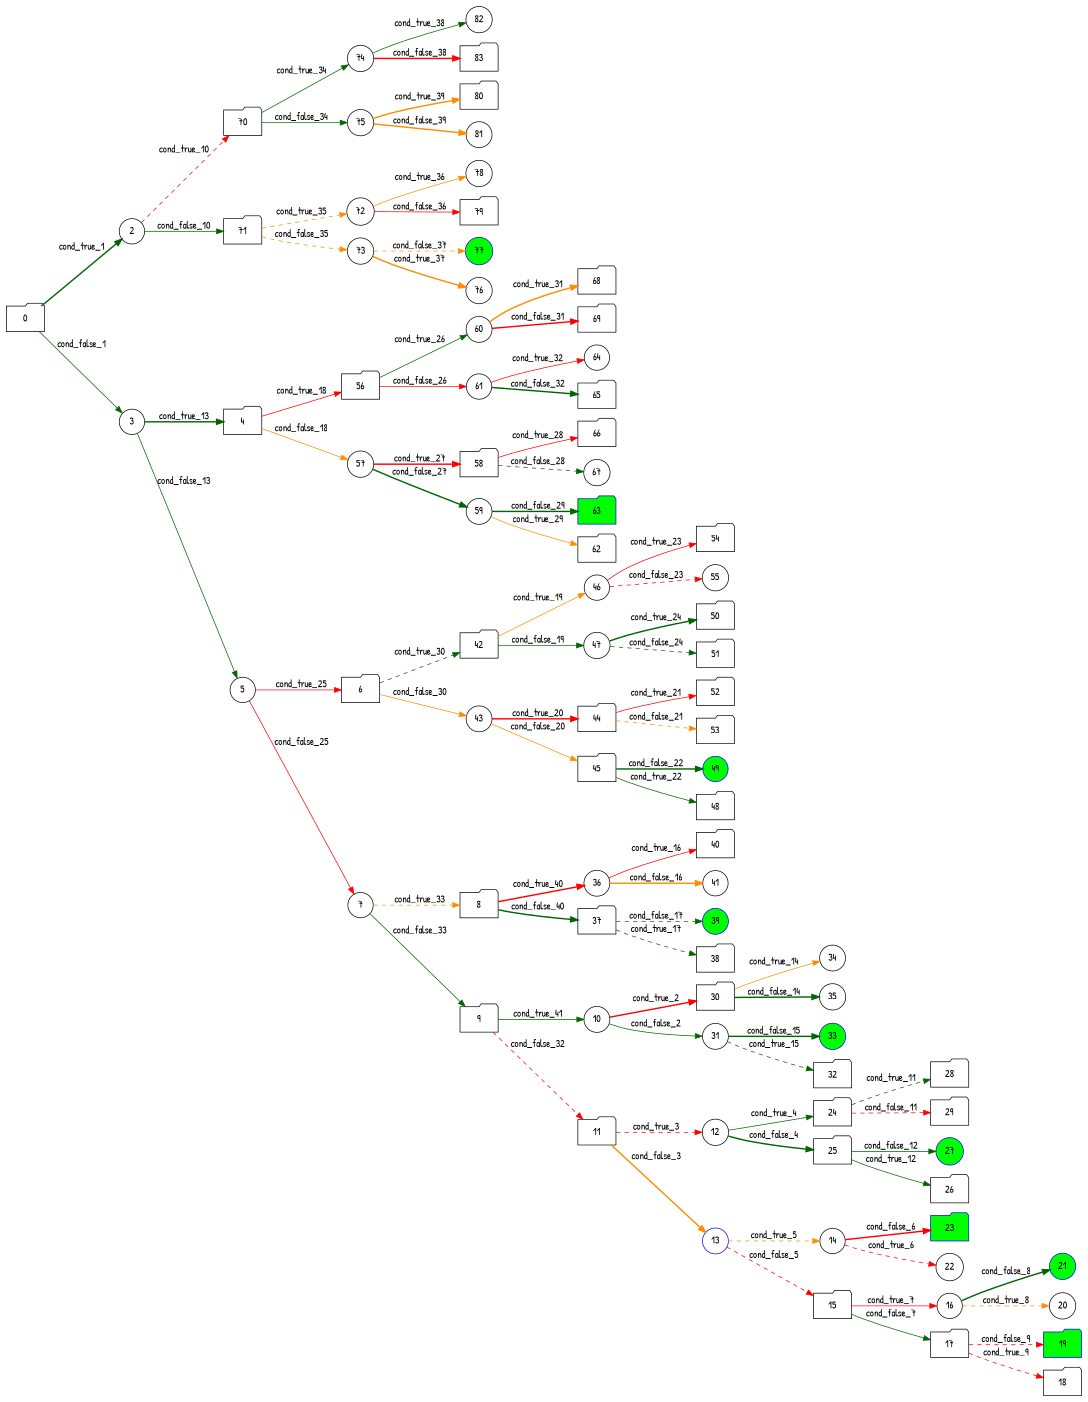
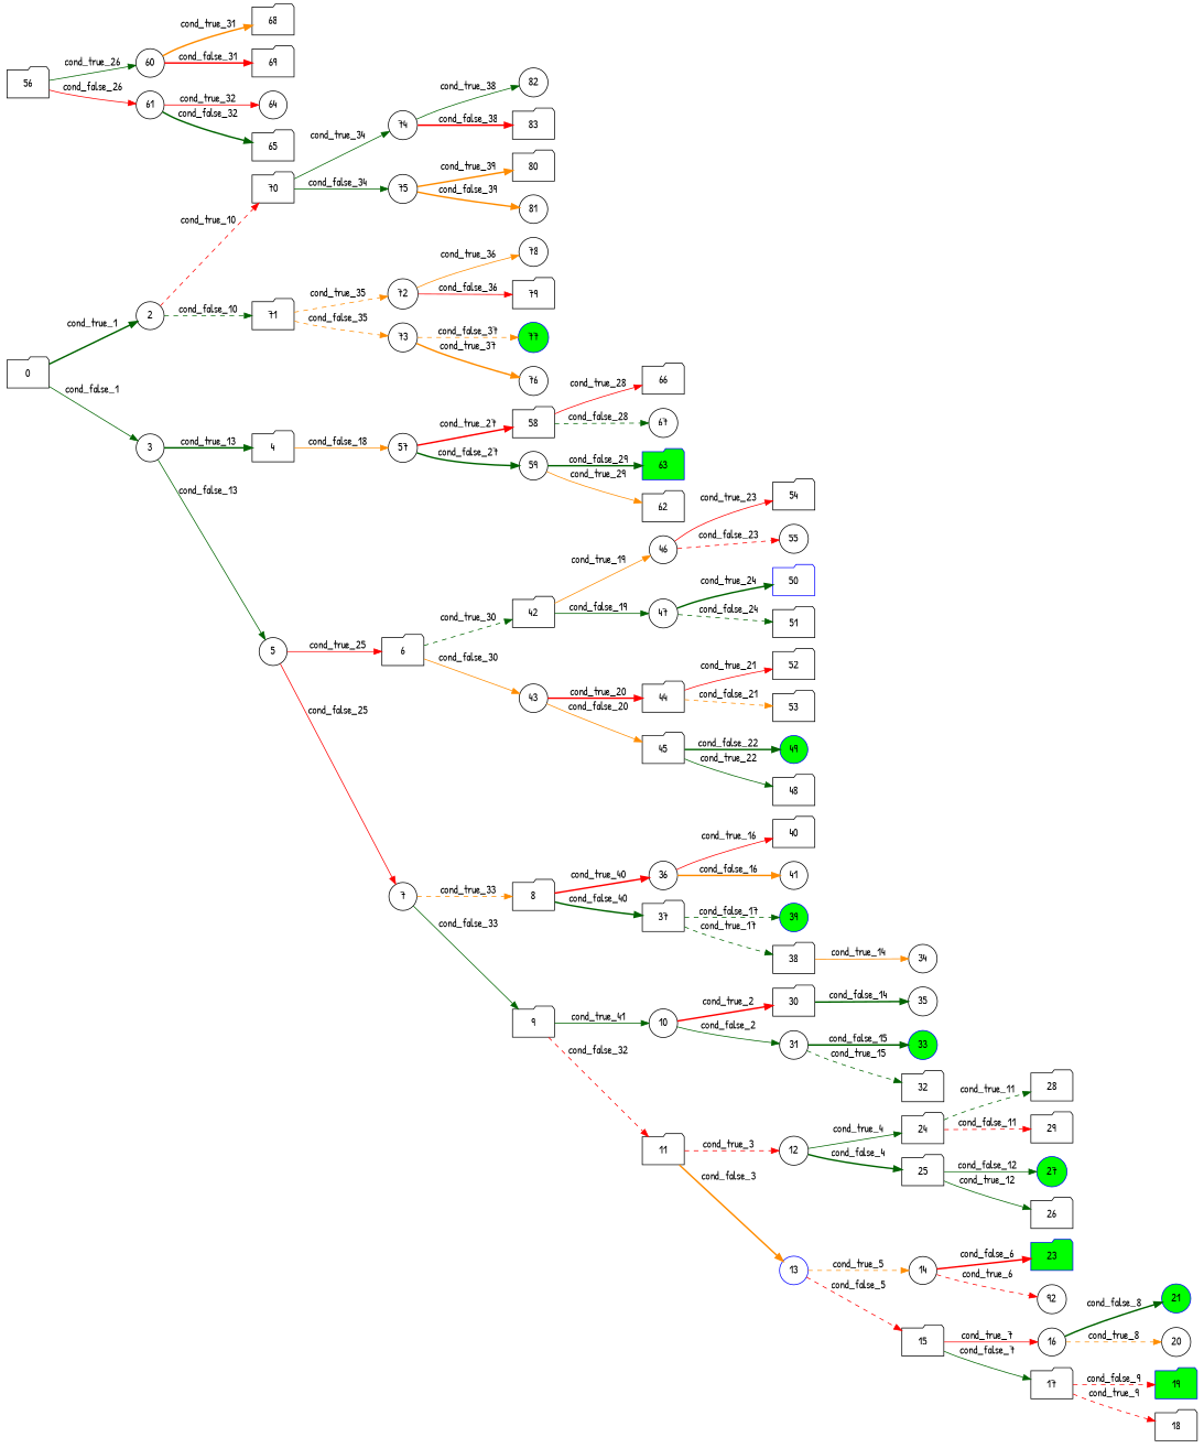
  digraph {
    fontname="Patrick Hand"
    rankdir=LR
    node [color=black fontname="Patrick Hand" shape=folder]
    edge [color=darkgreen fontname="Patrick Hand" style=solid]
    77 [color=blue fillcolor=green fontcolor=black height=.5 shape=circle style=filled]
    63 [color=blue fillcolor=green fontcolor=black height=.5 style=filled]
    49 [color=blue fillcolor=green fontcolor=black height=.5 shape=circle style=filled]
    39 [color=blue fillcolor=green fontcolor=black height=.5 shape=circle style=filled]
    33 [color=blue fillcolor=green fontcolor=black height=.5 shape=circle style=filled]
    27 [color=blue fillcolor=green fontcolor=black height=.5 shape=circle style=filled]
    23 [color=blue fillcolor=green fontcolor=black height=.5 style=filled]
    21 [color=blue fillcolor=green fontcolor=black height=.5 shape=circle style=filled]
    19 [color=blue fillcolor=green fontcolor=black height=.5 style=filled]
    0 [height=.5]
    2 [height=.5 shape=circle]
    3 [height=.5 shape=circle]
    70 [height=.5]
    71 [height=.5]
    4 [height=.5]
    5 [height=.5 shape=circle]
    74 [height=.5 shape=circle]
    75 [height=.5 shape=circle]
    72 [height=.5 shape=circle]
    73 [height=.5 shape=circle]
    56 [height=.5]
    57 [height=.5 shape=circle]
    6 [height=.5]
    7 [height=.5 shape=circle]
    82 [height=.5 shape=circle]
    83 [height=.5]
    80 [height=.5]
    81 [height=.5 shape=circle]
    78 [height=.5 shape=circle]
    79 [height=.5]
    76 [height=.5 shape=circle]
    60 [height=.5 shape=circle]
    61 [height=.5 shape=circle]
    58 [height=.5]
    59 [height=.5 shape=circle]
    42 [height=.5]
    43 [height=.5 shape=circle]
    8 [height=.5]
    9 [height=.5]
    10 [height=.5 shape=circle]
    30 [height=.5]
    31 [height=.5 shape=circle]
    34 [height=.5 shape=circle]
    35 [height=.5 shape=circle]
    32 [height=.5]
    11 [height=.5]
    12 [height=.5 shape=circle]
    13 [color=blue height=.5 shape=circle]
    24 [height=.5]
    25 [height=.5]
    14 [height=.5 shape=circle]
    15 [height=.5]
    28 [height=.5]
    29 [height=.5]
    26 [height=.5]
-   22 [height=.5 shape=circle]
+   22 [height=.5 shape=circle label=92]
    16 [height=.5 shape=circle]
    17 [height=.5]
    20 [height=.5 shape=circle]
    18 [height=.5]
    68 [height=.5]
    69 [height=.5]
    64 [height=.5 shape=circle]
    65 [height=.5]
    66 [height=.5]
    67 [height=.5 shape=circle]
    62 [height=.5]
    46 [height=.5 shape=circle]
    47 [height=.5 shape=circle]
    44 [height=.5]
    45 [height=.5]
    36 [height=.5 shape=circle]
    37 [height=.5]
    40 [height=.5]
    41 [height=.5 shape=circle]
    38 [height=.5]
    54 [height=.5]
    55 [height=.5 shape=circle]
-   50 [height=.5]
+   50 [color=blue height=.5]
    51 [height=.5]
    52 [height=.5]
    53 [height=.5]
    48 [height=.5]
    0 -> 2 [label=cond_true_1 style=bold]
    0 -> 3 [label=cond_false_1]
    2 -> 70 [color=red label=cond_true_10 style=dashed]
-   2 -> 71 [label=cond_false_10]
+   2 -> 71 [label=cond_false_10 style=dashed]
    3 -> 4 [label=cond_true_13 style=bold]
    3 -> 5 [label=cond_false_13]
    70 -> 74 [label=cond_true_34]
    70 -> 75 [label=cond_false_34]
    71 -> 72 [color=darkorange label=cond_true_35 style=dashed]
    71 -> 73 [color=darkorange label=cond_false_35 style=dashed]
-   4 -> 56 [color=red label=cond_true_18]
    4 -> 57 [color=darkorange label=cond_false_18]
    5 -> 6 [color=red label=cond_true_25]
    5 -> 7 [color=red label=cond_false_25]
    74 -> 82 [label=cond_true_38]
    74 -> 83 [color=red label=cond_false_38 style=bold]
    75 -> 80 [color=darkorange label=cond_true_39 style=bold]
    75 -> 81 [color=darkorange label=cond_false_39 style=bold]
    72 -> 78 [color=darkorange label=cond_true_36]
    72 -> 79 [color=red label=cond_false_36]
    73 -> 77 [color=darkorange label=cond_false_37 style=dashed]
    73 -> 76 [color=darkorange label=cond_true_37 style=bold]
    56 -> 60 [label=cond_true_26]
    56 -> 61 [color=red label=cond_false_26]
    57 -> 58 [color=red label=cond_true_27 style=bold]
    57 -> 59 [label=cond_false_27 style=bold]
    6 -> 42 [label=cond_true_30 style=dashed]
    6 -> 43 [color=darkorange label=cond_false_30]
    7 -> 8 [color=darkorange label=cond_true_33 style=dashed]
    7 -> 9 [label=cond_false_33]
    60 -> 68 [color=darkorange label=cond_true_31 style=bold]
    60 -> 69 [color=red label=cond_false_31 style=bold]
    61 -> 64 [color=red label=cond_true_32]
    61 -> 65 [label=cond_false_32 style=bold]
    58 -> 66 [color=red label=cond_true_28]
    58 -> 67 [label=cond_false_28 style=dashed]
    59 -> 63 [label=cond_false_29 style=bold]
    59 -> 62 [color=darkorange label=cond_true_29]
    42 -> 46 [color=darkorange label=cond_true_19]
    42 -> 47 [label=cond_false_19]
    43 -> 44 [color=red label=cond_true_20 style=bold]
    43 -> 45 [color=darkorange label=cond_false_20]
    8 -> 36 [color=red label=cond_true_40 style=bold]
    8 -> 37 [label=cond_false_40 style=bold]
    9 -> 10 [label=cond_true_41]
    9 -> 11 [color=red label=cond_false_32 style=dashed]
    10 -> 30 [color=red label=cond_true_2 style=bold]
    10 -> 31 [label=cond_false_2]
-   30 -> 34 [color=darkorange label=cond_true_14]
+   38 -> 34 [color=darkorange label=cond_true_14]
    30 -> 35 [label=cond_false_14 style=bold]
    31 -> 33 [label=cond_false_15 style=bold]
    31 -> 32 [label=cond_true_15 style=dashed]
    11 -> 12 [color=red label=cond_true_3 style=dashed]
    11 -> 13 [color=darkorange label=cond_false_3 style=bold]
    12 -> 24 [label=cond_true_4]
    12 -> 25 [label=cond_false_4 style=bold]
    13 -> 14 [color=darkorange label=cond_true_5 style=dashed]
    13 -> 15 [color=red label=cond_false_5 style=dashed]
    24 -> 28 [label=cond_true_11 style=dashed]
    24 -> 29 [color=red label=cond_false_11 style=dashed]
    25 -> 27 [label=cond_false_12]
    25 -> 26 [label=cond_true_12]
    14 -> 23 [color=red label=cond_false_6 style=bold]
    14 -> 22 [color=red label=cond_true_6 style=dashed]
    15 -> 16 [color=red label=cond_true_7]
    15 -> 17 [label=cond_false_7]
    16 -> 21 [label=cond_false_8 style=bold]
    16 -> 20 [color=darkorange label=cond_true_8 style=dashed]
    17 -> 19 [color=red label=cond_false_9 style=dashed]
    17 -> 18 [color=red label=cond_true_9 style=dashed]
    46 -> 54 [color=red label=cond_true_23]
    46 -> 55 [color=red label=cond_false_23 style=dashed]
    47 -> 50 [label=cond_true_24 style=bold]
    47 -> 51 [label=cond_false_24 style=dashed]
    44 -> 52 [color=red label=cond_true_21]
    44 -> 53 [color=darkorange label=cond_false_21 style=dashed]
    45 -> 49 [label=cond_false_22 style=bold]
    45 -> 48 [label=cond_true_22]
    36 -> 40 [color=red label=cond_true_16]
    36 -> 41 [color=darkorange label=cond_false_16 style=bold]
    37 -> 39 [label=cond_false_17 style=dashed]
    37 -> 38 [label=cond_true_17 style=dashed]
  }
